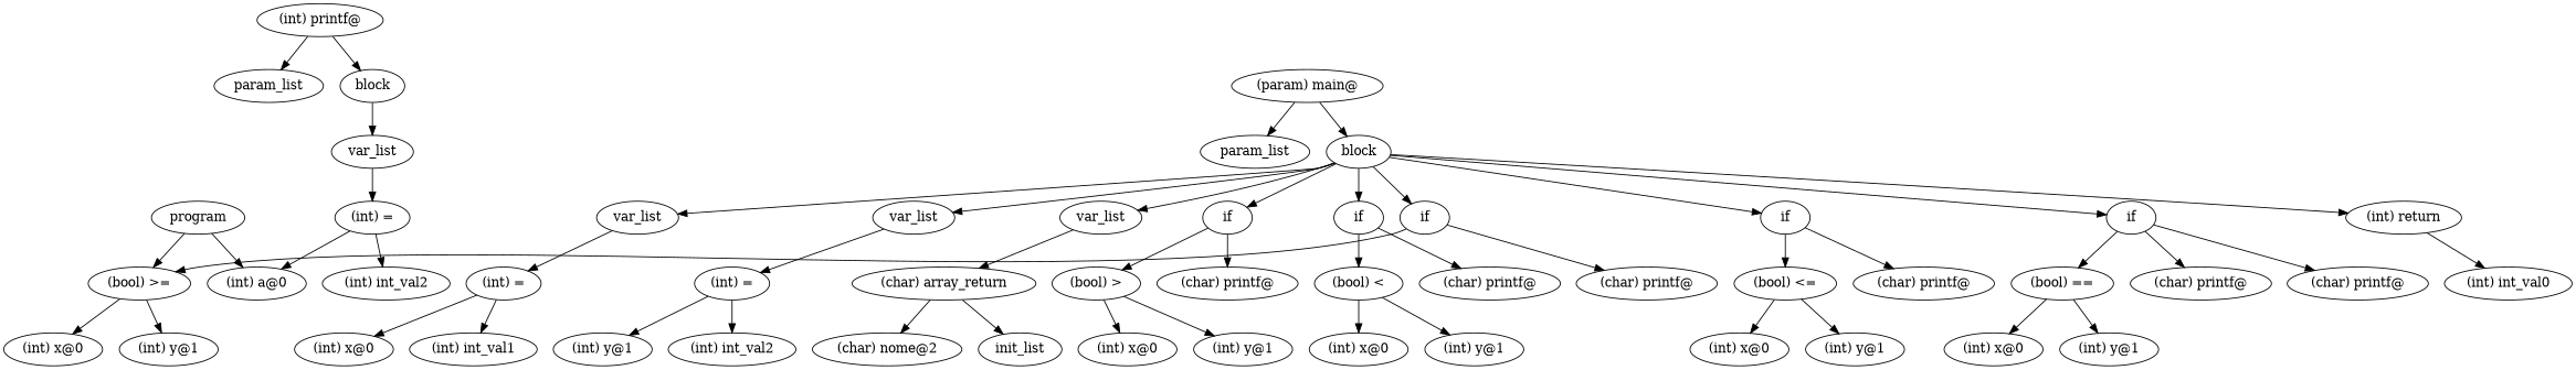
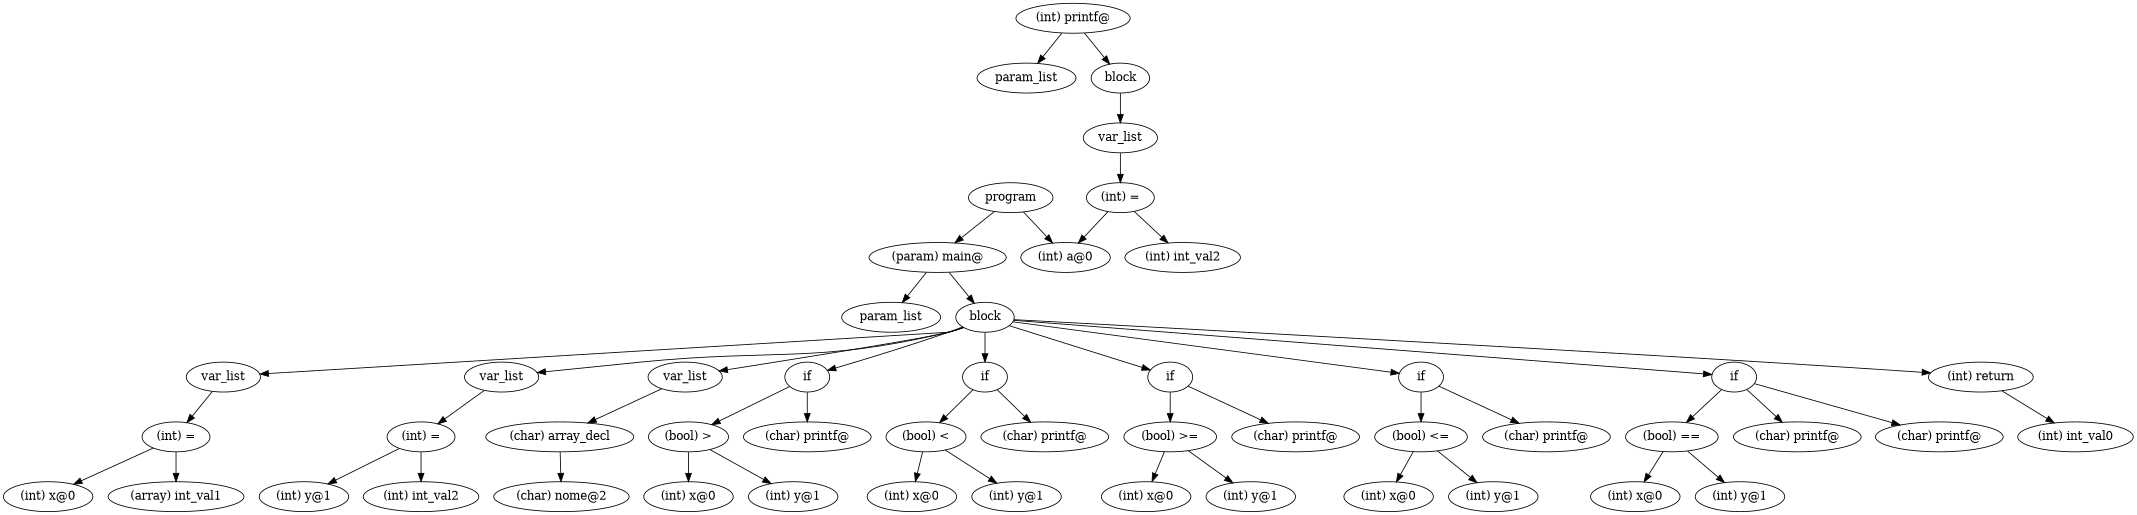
  digraph {
    ordering=out
    n1 [label=program]
    n2 [label="(param) main@"]
    n3 [label="(int) a@0"]
    n4 [label="(int) printf@"]
    n5 [label=param_list]
    n6 [label=block]
    n7 [label=param_list]
    n8 [label=block]
    n9 [label=var_list]
    n10 [label="(int) ="]
    n11 [label="(int) int_val2"]
    n12 [label=var_list]
    n13 [label=var_list]
    n14 [label=var_list]
    n15 [label=if]
    n16 [label=if]
    n17 [label=if]
    n18 [label=if]
    n19 [label=if]
    n20 [label="(int) return"]
    n21 [label="(int) ="]
    n22 [label="(int) ="]
-   n23 [label="(char) array_return"]
+   n23 [label="(char) array_decl"]
    n24 [label="(bool) >"]
    n25 [label="(char) printf@"]
    n26 [label="(bool) <"]
    n27 [label="(char) printf@"]
    n28 [label="(bool) >="]
    n29 [label="(char) printf@"]
    n30 [label="(bool) <="]
    n31 [label="(char) printf@"]
    n32 [label="(bool) =="]
    n33 [label="(char) printf@"]
    n34 [label="(char) printf@"]
    n35 [label="(int) int_val0"]
    n36 [label="(int) x@0"]
-   n37 [label="(int) int_val1"]
+   n37 [label="(array) int_val1"]
    n38 [label="(int) y@1"]
    n39 [label="(int) int_val2"]
    n40 [label="(char) nome@2"]
-   n41 [label=init_list]
    n42 [label="(int) x@0"]
    n43 [label="(int) y@1"]
    n44 [label="(int) x@0"]
    n45 [label="(int) y@1"]
    n46 [label="(int) x@0"]
    n47 [label="(int) y@1"]
    n48 [label="(int) x@0"]
    n49 [label="(int) y@1"]
    n50 [label="(int) x@0"]
    n51 [label="(int) y@1"]
-   n1 -> n28
+   n1 -> n2
    n1 -> n3
    n2 -> n7
    n2 -> n8
    n4 -> n5
    n4 -> n6
    n6 -> n9
    n8 -> n12
    n8 -> n13
    n8 -> n14
    n8 -> n15
    n8 -> n16
    n8 -> n17
    n8 -> n18
    n8 -> n19
    n8 -> n20
    n9 -> n10
    n10 -> n3
    n10 -> n11
    n12 -> n21
    n13 -> n22
    n14 -> n23
    n15 -> n24
    n15 -> n25
    n16 -> n26
    n16 -> n27
    n17 -> n28
    n17 -> n29
    n18 -> n30
    n18 -> n31
    n19 -> n32
    n19 -> n33
    n19 -> n34
    n20 -> n35
    n21 -> n36
    n21 -> n37
    n22 -> n38
    n22 -> n39
    n23 -> n40
-   n23 -> n41
    n24 -> n42
    n24 -> n43
    n26 -> n44
    n26 -> n45
    n28 -> n46
    n28 -> n47
    n30 -> n48
    n30 -> n49
    n32 -> n50
    n32 -> n51
  }
